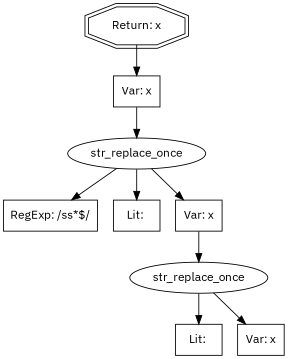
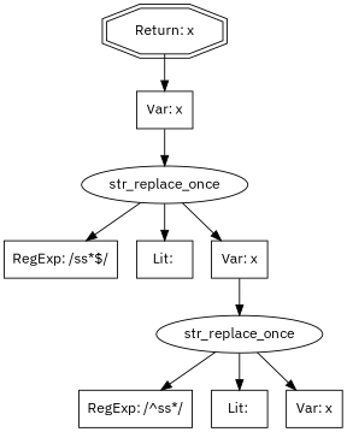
  digraph {
    fontname="IBM Plex Sans"
    node [fontname="IBM Plex Sans" shape=box]
    edge [fontname="IBM Plex Sans"]
    n1 [label=str_replace_once shape=ellipse]
+   n2 [label="RegExp: /^\s\s*/"]
    n3 [label="Lit: "]
    n4 [label="Var: x"]
    n5 [label=str_replace_once shape=ellipse]
    n6 [label="RegExp: /\s\s*$/"]
    n7 [label="Lit: "]
    n8 [label="Var: x"]
    n9 [label="Var: x"]
    n10 [label="Return: x" shape=doubleoctagon]
+   n1 -> n2
    n1 -> n3
    n1 -> n4
    n5 -> n6
    n5 -> n7
    n5 -> n8
    n8 -> n1
    n9 -> n5
    n10 -> n9
  }
